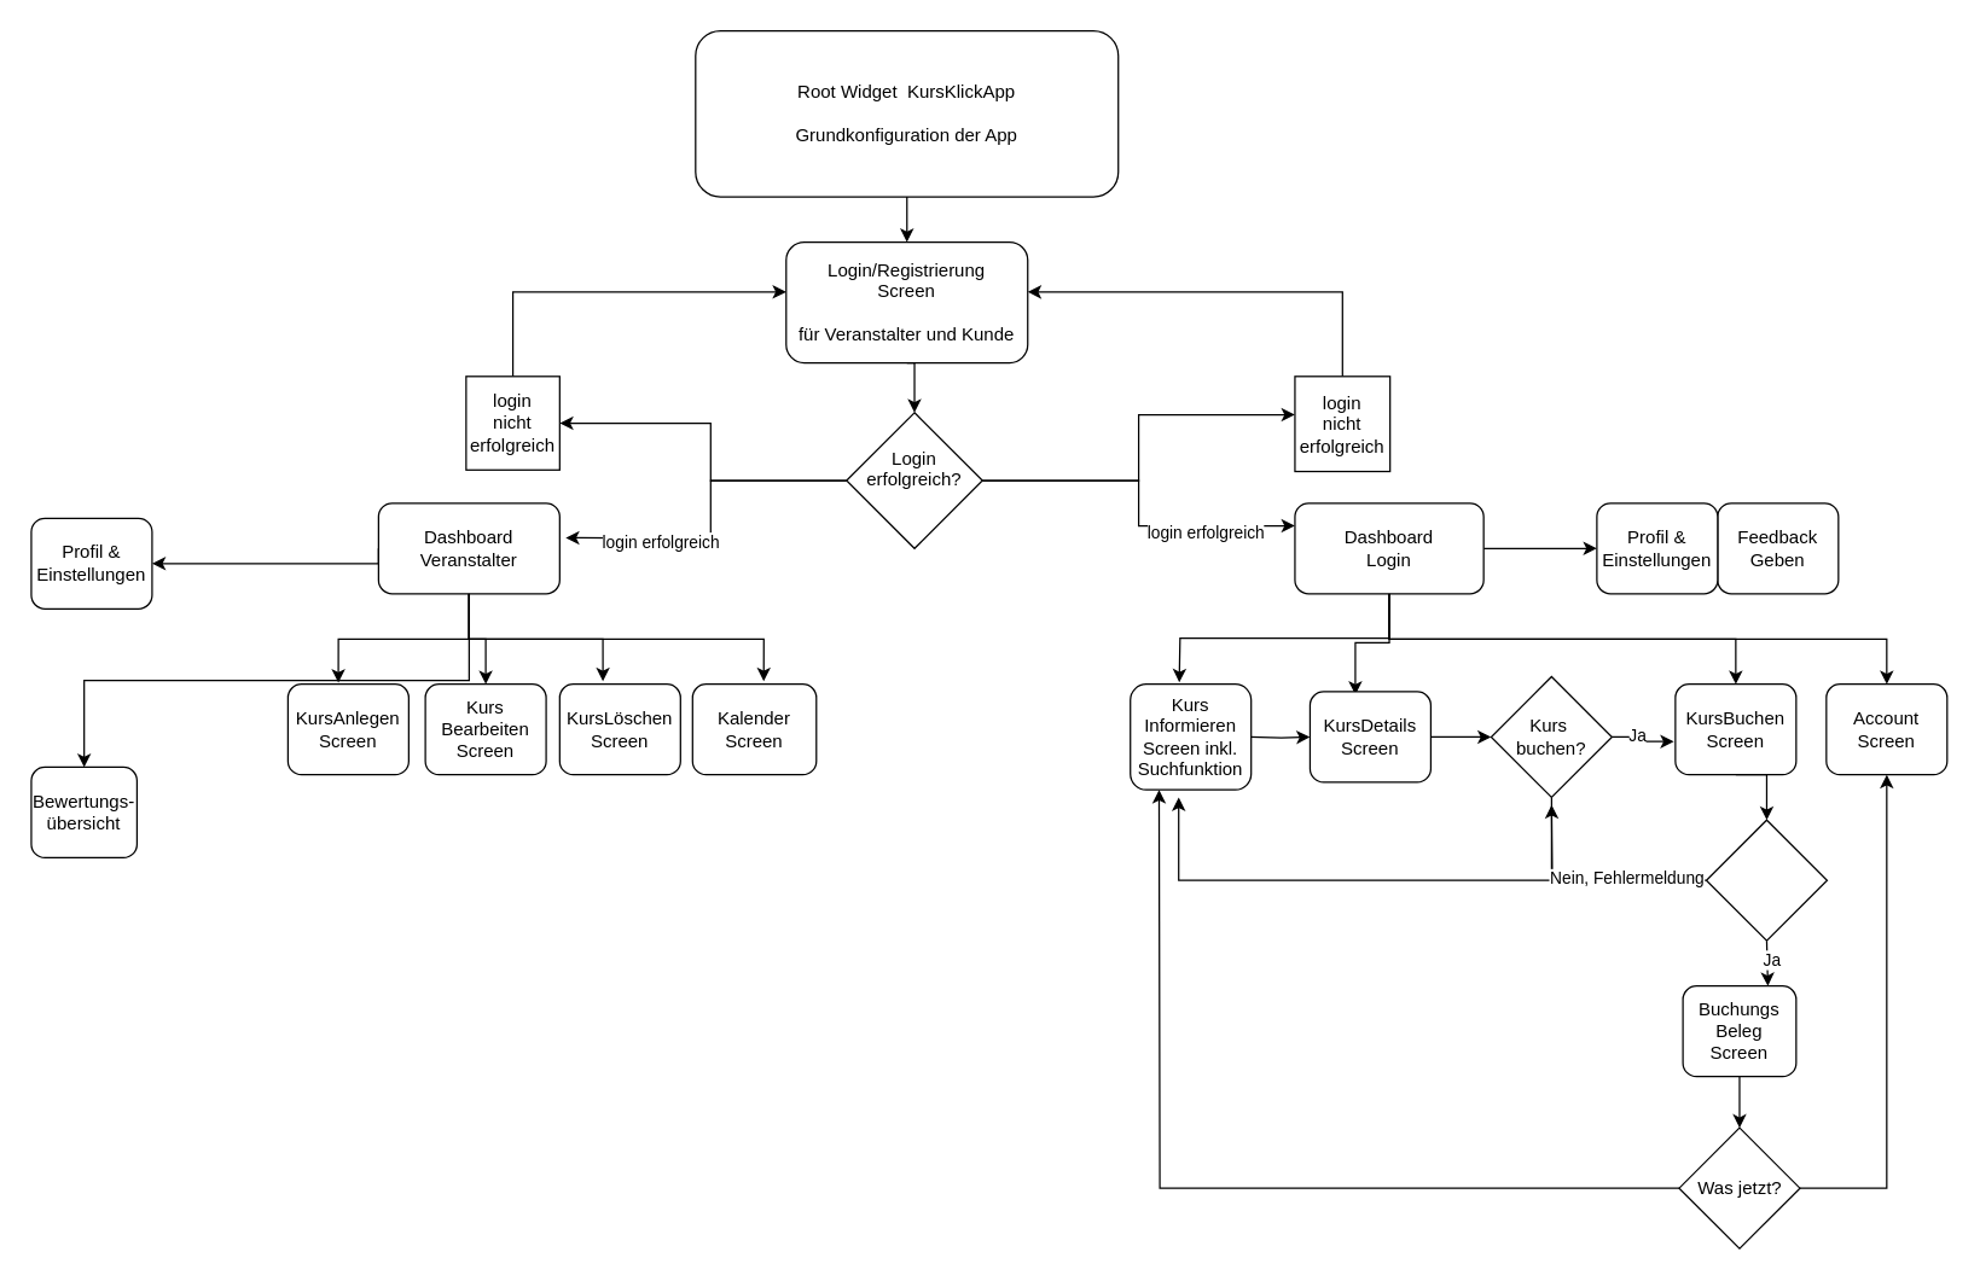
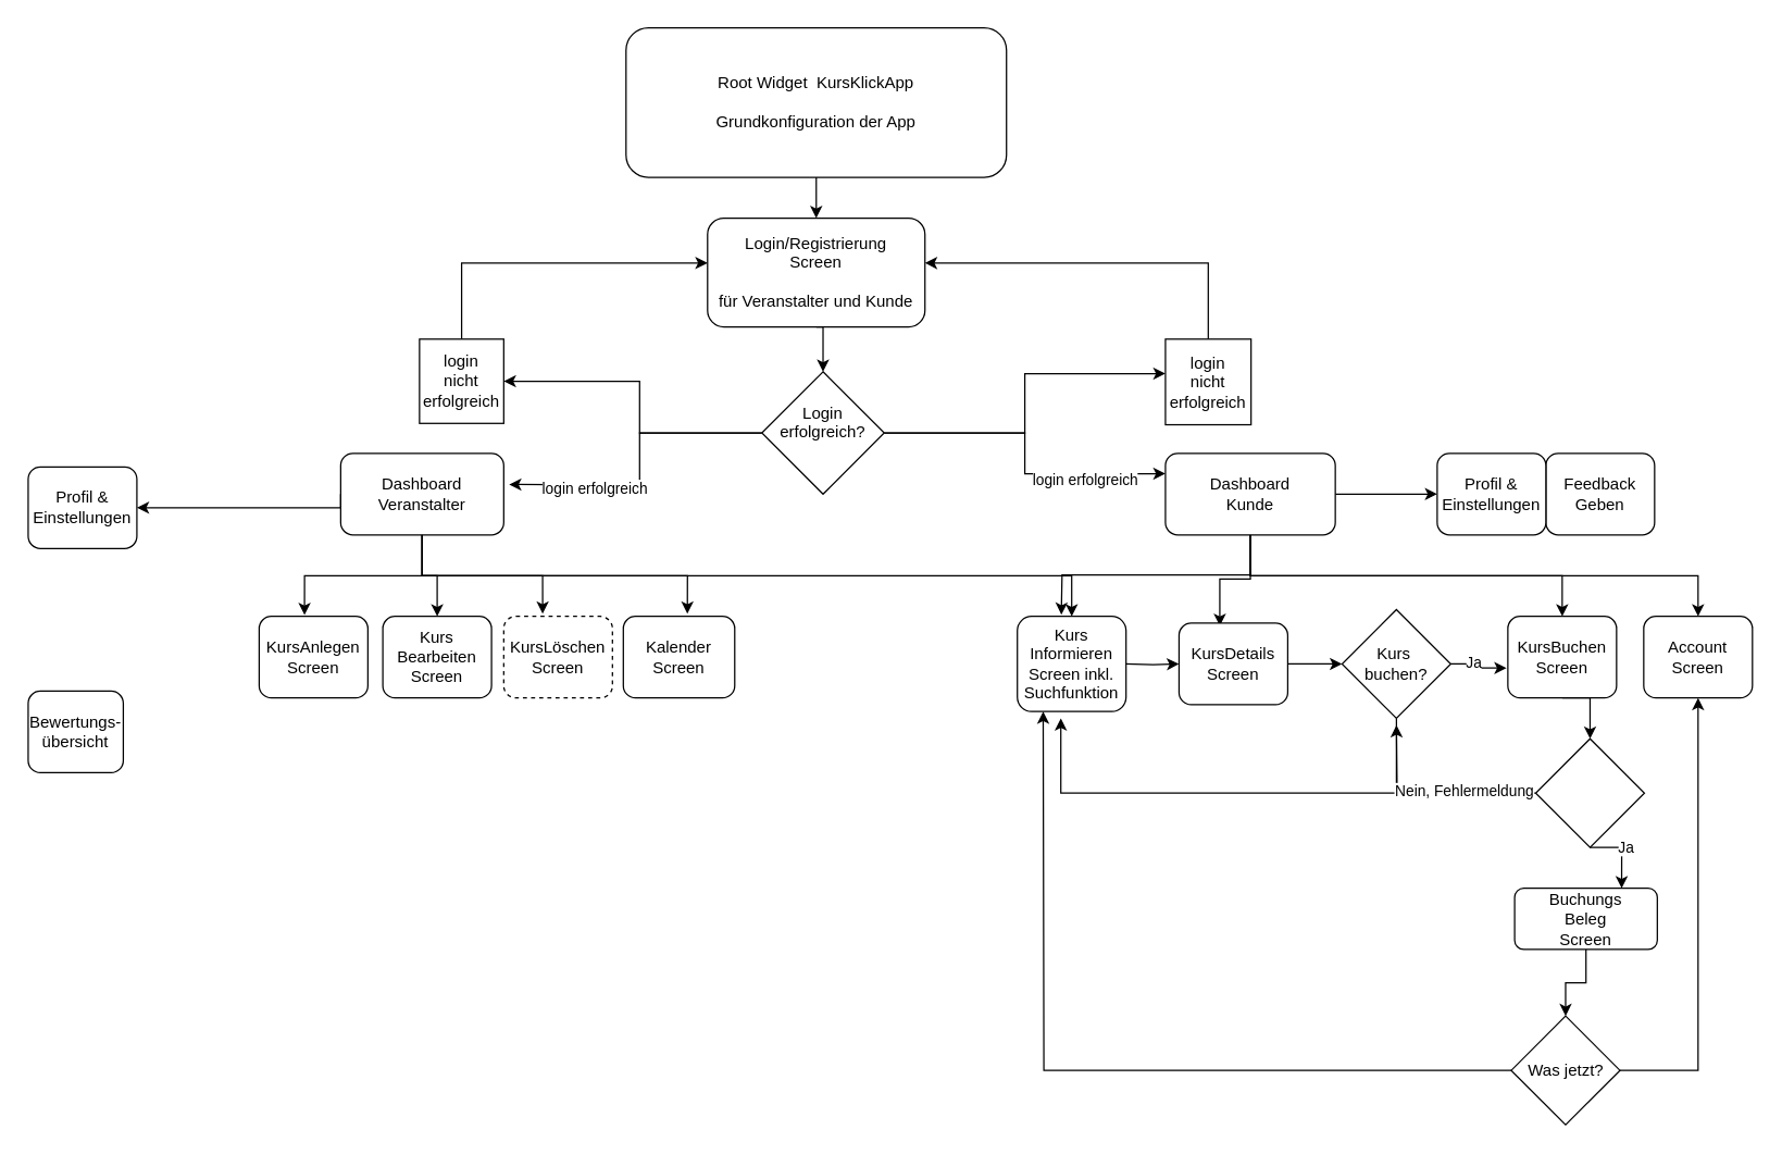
  <mxCell id="0" />
  <mxCell id="1" parent="0" />
  <mxCell id="2" style="edgeStyle=orthogonalEdgeStyle;rounded=0;orthogonalLoop=1;jettySize=auto;html=1;exitX=0.5;exitY=1;exitDx=0;exitDy=0;entryX=0.5;entryY=0;entryDx=0;entryDy=0;" parent="1" source="3" target="5" edge="1"><mxGeometry relative="1" as="geometry" /></mxCell>
  <mxCell id="3" value="Root Widget&amp;nbsp; KursKlickApp&lt;br&gt;&lt;br&gt;Grundkonfiguration der App" style="rounded=1;whiteSpace=wrap;html=1;" parent="1" vertex="1"><mxGeometry x="460" y="20" width="280" height="110" as="geometry" /></mxCell>
  <mxCell id="4" style="edgeStyle=orthogonalEdgeStyle;rounded=0;orthogonalLoop=1;jettySize=auto;html=1;exitX=0.5;exitY=1;exitDx=0;exitDy=0;entryX=0.5;entryY=0;entryDx=0;entryDy=0;" edge="1" parent="1" source="5" target="43"><mxGeometry relative="1" as="geometry" /></mxCell>
  <mxCell id="5" value="Login/Registrierung&lt;br&gt;Screen&lt;br&gt;&lt;br&gt;für Veranstalter und Kunde" style="rounded=1;whiteSpace=wrap;html=1;" parent="1" vertex="1"><mxGeometry x="520" y="160" width="160" height="80" as="geometry" /></mxCell>
  <mxCell id="6" style="edgeStyle=orthogonalEdgeStyle;rounded=0;orthogonalLoop=1;jettySize=auto;html=1;exitX=0.5;exitY=1;exitDx=0;exitDy=0;entryX=0.358;entryY=-0.033;entryDx=0;entryDy=0;entryPerimeter=0;" parent="1" source="12" target="21" edge="1"><mxGeometry relative="1" as="geometry" /></mxCell>
  <mxCell id="7" style="edgeStyle=orthogonalEdgeStyle;rounded=0;orthogonalLoop=1;jettySize=auto;html=1;exitX=0.5;exitY=1;exitDx=0;exitDy=0;entryX=0.5;entryY=0;entryDx=0;entryDy=0;" parent="1" source="12" target="20" edge="1"><mxGeometry relative="1" as="geometry" /></mxCell>
  <mxCell id="8" style="edgeStyle=orthogonalEdgeStyle;rounded=0;orthogonalLoop=1;jettySize=auto;html=1;exitX=0.5;exitY=1;exitDx=0;exitDy=0;entryX=0.417;entryY=-0.017;entryDx=0;entryDy=0;entryPerimeter=0;" parent="1" source="12" target="19" edge="1"><mxGeometry relative="1" as="geometry" /></mxCell>
  <mxCell id="9" style="edgeStyle=orthogonalEdgeStyle;rounded=0;orthogonalLoop=1;jettySize=auto;html=1;exitX=0.5;exitY=1;exitDx=0;exitDy=0;entryX=0.575;entryY=-0.033;entryDx=0;entryDy=0;entryPerimeter=0;" parent="1" source="12" target="22" edge="1"><mxGeometry relative="1" as="geometry" /></mxCell>
- <mxCell id="10" style="edgeStyle=orthogonalEdgeStyle;rounded=0;orthogonalLoop=1;jettySize=auto;html=1;exitX=0.5;exitY=1;exitDx=0;exitDy=0;entryX=0.5;entryY=0;entryDx=0;entryDy=0;" parent="1" source="12" target="33" edge="1"><mxGeometry relative="1" as="geometry" /></mxCell>
+ <mxCell id="10" style="edgeStyle=orthogonalEdgeStyle;rounded=0;orthogonalLoop=1;jettySize=auto;html=1;exitX=0.5;exitY=1;exitDx=0;exitDy=0;" parent="1" source="12" target="24" edge="1"><mxGeometry relative="1" as="geometry" /></mxCell>
  <mxCell id="11" style="edgeStyle=orthogonalEdgeStyle;rounded=0;orthogonalLoop=1;jettySize=auto;html=1;exitX=0;exitY=0.5;exitDx=0;exitDy=0;entryX=1;entryY=0.5;entryDx=0;entryDy=0;" parent="1" source="12" target="35" edge="1"><mxGeometry relative="1" as="geometry"><Array as="points"><mxPoint x="250" y="373" /></Array></mxGeometry></mxCell>
  <mxCell id="12" value="Dashboard&lt;br&gt;Veranstalter" style="rounded=1;whiteSpace=wrap;html=1;" parent="1" vertex="1"><mxGeometry x="250" y="333" width="120" height="60" as="geometry" /></mxCell>
  <mxCell id="13" style="edgeStyle=orthogonalEdgeStyle;rounded=0;orthogonalLoop=1;jettySize=auto;html=1;exitX=0.5;exitY=1;exitDx=0;exitDy=0;entryX=0.5;entryY=0;entryDx=0;entryDy=0;" parent="1" source="18" target="29" edge="1"><mxGeometry relative="1" as="geometry" /></mxCell>
  <mxCell id="14" style="edgeStyle=orthogonalEdgeStyle;rounded=0;orthogonalLoop=1;jettySize=auto;html=1;exitX=0.5;exitY=1;exitDx=0;exitDy=0;entryX=0.5;entryY=0;entryDx=0;entryDy=0;" parent="1" source="18" target="28" edge="1"><mxGeometry relative="1" as="geometry" /></mxCell>
  <mxCell id="15" style="edgeStyle=orthogonalEdgeStyle;rounded=0;orthogonalLoop=1;jettySize=auto;html=1;exitX=0.5;exitY=1;exitDx=0;exitDy=0;entryX=0.417;entryY=-0.017;entryDx=0;entryDy=0;entryPerimeter=0;" parent="1" source="18" edge="1"><mxGeometry relative="1" as="geometry"><mxPoint x="780.36" y="451.81" as="targetPoint" /></mxGeometry></mxCell>
  <mxCell id="16" style="edgeStyle=orthogonalEdgeStyle;rounded=0;orthogonalLoop=1;jettySize=auto;html=1;exitX=1;exitY=0.5;exitDx=0;exitDy=0;entryX=0;entryY=0.5;entryDx=0;entryDy=0;" parent="1" source="18" target="34" edge="1"><mxGeometry relative="1" as="geometry" /></mxCell>
  <mxCell id="17" style="edgeStyle=orthogonalEdgeStyle;rounded=0;orthogonalLoop=1;jettySize=auto;html=1;exitX=0.5;exitY=1;exitDx=0;exitDy=0;entryX=0.375;entryY=0.033;entryDx=0;entryDy=0;entryPerimeter=0;" edge="1" parent="1" source="18" target="26"><mxGeometry relative="1" as="geometry" /></mxCell>
- <mxCell id="18" value="Dashboard&lt;br&gt;Login" style="rounded=1;whiteSpace=wrap;html=1;" parent="1" vertex="1"><mxGeometry x="857" y="333" width="125" height="60" as="geometry" /></mxCell>
+ <mxCell id="18" value="Dashboard&lt;br&gt;Kunde" style="rounded=1;whiteSpace=wrap;html=1;" parent="1" vertex="1"><mxGeometry x="857" y="333" width="125" height="60" as="geometry" /></mxCell>
  <mxCell id="19" value="KursAnlegen&lt;br&gt;Screen" style="rounded=1;whiteSpace=wrap;html=1;" parent="1" vertex="1"><mxGeometry x="190" y="453" width="80" height="60" as="geometry" /></mxCell>
  <mxCell id="20" value="Kurs&lt;br&gt;Bearbeiten&lt;br&gt;Screen" style="rounded=1;whiteSpace=wrap;html=1;" parent="1" vertex="1"><mxGeometry x="281" y="453" width="80" height="60" as="geometry" /></mxCell>
- <mxCell id="21" value="KursLöschen&lt;br&gt;Screen" style="rounded=1;whiteSpace=wrap;html=1;" parent="1" vertex="1"><mxGeometry x="370" y="453" width="80" height="60" as="geometry" /></mxCell>
+ <mxCell id="21" value="KursLöschen&lt;br&gt;Screen" style="rounded=1;whiteSpace=wrap;html=1;dashed=1;" parent="1" vertex="1"><mxGeometry x="370" y="453" width="80" height="60" as="geometry" /></mxCell>
  <mxCell id="22" value="Kalender&lt;br&gt;Screen" style="rounded=1;whiteSpace=wrap;html=1;" parent="1" vertex="1"><mxGeometry x="458" y="453" width="82" height="60" as="geometry" /></mxCell>
  <mxCell id="23" style="edgeStyle=orthogonalEdgeStyle;rounded=0;orthogonalLoop=1;jettySize=auto;html=1;exitX=1;exitY=0.5;exitDx=0;exitDy=0;entryX=0;entryY=0.5;entryDx=0;entryDy=0;" edge="1" parent="1" target="26"><mxGeometry relative="1" as="geometry"><mxPoint x="827" y="488" as="sourcePoint" /></mxGeometry></mxCell>
  <mxCell id="24" value="Kurs&lt;br&gt;Informieren&lt;br&gt;Screen inkl. Suchfunktion" style="rounded=1;whiteSpace=wrap;html=1;" parent="1" vertex="1"><mxGeometry x="748" y="453" width="80" height="70" as="geometry" /></mxCell>
  <mxCell id="25" style="edgeStyle=orthogonalEdgeStyle;rounded=0;orthogonalLoop=1;jettySize=auto;html=1;exitX=1;exitY=0.5;exitDx=0;exitDy=0;entryX=0;entryY=0.5;entryDx=0;entryDy=0;" edge="1" parent="1" source="26" target="51"><mxGeometry relative="1" as="geometry" /></mxCell>
  <mxCell id="26" value="KursDetails&lt;br&gt;Screen" style="rounded=1;whiteSpace=wrap;html=1;" parent="1" vertex="1"><mxGeometry x="867" y="458" width="80" height="60" as="geometry" /></mxCell>
  <mxCell id="27" style="edgeStyle=orthogonalEdgeStyle;rounded=0;orthogonalLoop=1;jettySize=auto;html=1;exitX=0.5;exitY=1;exitDx=0;exitDy=0;entryX=0.5;entryY=0;entryDx=0;entryDy=0;" edge="1" parent="1" source="28" target="59"><mxGeometry relative="1" as="geometry" /></mxCell>
  <mxCell id="28" value="KursBuchen&lt;br&gt;Screen" style="rounded=1;whiteSpace=wrap;html=1;" parent="1" vertex="1"><mxGeometry x="1109" y="453" width="80" height="60" as="geometry" /></mxCell>
  <mxCell id="29" value="Account&lt;br&gt;Screen" style="rounded=1;whiteSpace=wrap;html=1;" parent="1" vertex="1"><mxGeometry x="1209" y="453" width="80" height="60" as="geometry" /></mxCell>
  <mxCell id="30" style="edgeStyle=orthogonalEdgeStyle;rounded=0;orthogonalLoop=1;jettySize=auto;html=1;exitX=0.5;exitY=1;exitDx=0;exitDy=0;entryX=0.5;entryY=0;entryDx=0;entryDy=0;" edge="1" parent="1" source="31" target="54"><mxGeometry relative="1" as="geometry" /></mxCell>
- <mxCell id="31" value="Buchungs&lt;br&gt;Beleg&lt;br&gt;Screen" style="rounded=1;whiteSpace=wrap;html=1;" parent="1" vertex="1"><mxGeometry x="1114" y="653" width="75" height="60" as="geometry" /></mxCell>
+ <mxCell id="31" value="Buchungs&lt;br&gt;Beleg&lt;br&gt;Screen" style="rounded=1;whiteSpace=wrap;html=1;" parent="1" vertex="1"><mxGeometry x="1114" y="653" width="105" height="45" as="geometry" /></mxCell>
  <mxCell id="32" value="Feedback&lt;br&gt;Geben" style="rounded=1;whiteSpace=wrap;html=1;" parent="1" vertex="1"><mxGeometry x="1137" y="333" width="80" height="60" as="geometry" /></mxCell>
  <mxCell id="33" value="Bewertungs-&lt;br&gt;übersicht" style="rounded=1;whiteSpace=wrap;html=1;" parent="1" vertex="1"><mxGeometry x="20" y="508" width="70" height="60" as="geometry" /></mxCell>
  <mxCell id="34" value="Profil &amp;amp;&lt;br&gt;Einstellungen" style="rounded=1;whiteSpace=wrap;html=1;" parent="1" vertex="1"><mxGeometry x="1057" y="333" width="80" height="60" as="geometry" /></mxCell>
  <mxCell id="35" value="Profil &amp;amp;&lt;br&gt;Einstellungen" style="rounded=1;whiteSpace=wrap;html=1;" parent="1" vertex="1"><mxGeometry y="343" width="80" height="60" as="geometry" x="20" /></mxCell>
  <mxCell id="36" style="edgeStyle=orthogonalEdgeStyle;rounded=0;orthogonalLoop=1;jettySize=auto;html=1;entryX=0.5;entryY=0;entryDx=0;entryDy=0;" edge="1" parent="1"><mxGeometry relative="1" as="geometry"><mxPoint x="508" y="283" as="sourcePoint" /><mxPoint x="508" y="283" as="targetPoint" /></mxGeometry></mxCell>
  <mxCell id="37" style="edgeStyle=orthogonalEdgeStyle;rounded=0;orthogonalLoop=1;jettySize=auto;html=1;exitX=1;exitY=0.5;exitDx=0;exitDy=0;entryX=0;entryY=0.25;entryDx=0;entryDy=0;" edge="1" parent="1" source="43" target="18"><mxGeometry relative="1" as="geometry" /></mxCell>
  <mxCell id="38" value="login erfolgreich" style="edgeLabel;html=1;align=center;verticalAlign=middle;resizable=0;points=[];" vertex="1" connectable="0" parent="37"><mxGeometry x="0.491" y="-4" relative="1" as="geometry"><mxPoint as="offset" /></mxGeometry></mxCell>
  <mxCell id="39" style="edgeStyle=orthogonalEdgeStyle;rounded=0;orthogonalLoop=1;jettySize=auto;html=1;exitX=0;exitY=0.5;exitDx=0;exitDy=0;entryX=1.033;entryY=0.383;entryDx=0;entryDy=0;entryPerimeter=0;" edge="1" parent="1" source="43" target="12"><mxGeometry relative="1" as="geometry"><Array as="points"><mxPoint x="470" y="318" /><mxPoint x="470" y="356" /></Array></mxGeometry></mxCell>
  <mxCell id="40" value="login erfolgreich" style="edgeLabel;html=1;align=center;verticalAlign=middle;resizable=0;points=[];" vertex="1" connectable="0" parent="39"><mxGeometry x="0.433" y="3" relative="1" as="geometry"><mxPoint as="offset" /></mxGeometry></mxCell>
  <mxCell id="41" style="edgeStyle=orthogonalEdgeStyle;rounded=0;orthogonalLoop=1;jettySize=auto;html=1;exitX=0;exitY=0.5;exitDx=0;exitDy=0;entryX=1;entryY=0.5;entryDx=0;entryDy=0;" edge="1" parent="1" source="43" target="47"><mxGeometry relative="1" as="geometry"><Array as="points"><mxPoint x="470" y="318" /><mxPoint x="470" y="280" /></Array></mxGeometry></mxCell>
  <mxCell id="42" style="edgeStyle=orthogonalEdgeStyle;rounded=0;orthogonalLoop=1;jettySize=auto;html=1;exitX=1;exitY=0.5;exitDx=0;exitDy=0;entryX=0;entryY=0.403;entryDx=0;entryDy=0;entryPerimeter=0;" edge="1" parent="1" source="43" target="45"><mxGeometry relative="1" as="geometry" /></mxCell>
  <mxCell id="43" value="&#10;Login erfolgreich?&#10;&#10;" style="rhombus;whiteSpace=wrap;html=1;" vertex="1" parent="1"><mxGeometry x="560" y="273" width="90" height="90" as="geometry" /></mxCell>
  <mxCell id="44" style="edgeStyle=orthogonalEdgeStyle;rounded=0;orthogonalLoop=1;jettySize=auto;html=1;exitX=0.5;exitY=0;exitDx=0;exitDy=0;entryX=1;entryY=0.413;entryDx=0;entryDy=0;entryPerimeter=0;" edge="1" parent="1" source="45" target="5"><mxGeometry relative="1" as="geometry" /></mxCell>
  <mxCell id="45" value="&lt;div&gt;login&lt;/div&gt;&lt;div&gt;nicht&lt;/div&gt;&lt;div&gt;erfolgreich&lt;br&gt;&lt;/div&gt;" style="whiteSpace=wrap;html=1;aspect=fixed;" vertex="1" parent="1"><mxGeometry x="857" y="249" width="63" height="63" as="geometry" /></mxCell>
  <mxCell id="46" style="edgeStyle=orthogonalEdgeStyle;rounded=0;orthogonalLoop=1;jettySize=auto;html=1;exitX=0.5;exitY=0;exitDx=0;exitDy=0;" edge="1" parent="1" source="47"><mxGeometry relative="1" as="geometry"><mxPoint x="520" y="193" as="targetPoint" /><Array as="points"><mxPoint x="339" y="193" /></Array></mxGeometry></mxCell>
  <mxCell id="47" value="&lt;div&gt;login&lt;/div&gt;&lt;div&gt;nicht&lt;/div&gt;&lt;div&gt;erfolgreich&lt;br&gt;&lt;/div&gt;" style="whiteSpace=wrap;html=1;aspect=fixed;" vertex="1" parent="1"><mxGeometry x="308" y="249" width="62" height="62" as="geometry" /></mxCell>
  <mxCell id="48" style="edgeStyle=orthogonalEdgeStyle;rounded=0;orthogonalLoop=1;jettySize=auto;html=1;exitX=1;exitY=0.5;exitDx=0;exitDy=0;entryX=-0.012;entryY=0.633;entryDx=0;entryDy=0;entryPerimeter=0;" edge="1" parent="1" source="51" target="28"><mxGeometry relative="1" as="geometry" /></mxCell>
  <mxCell id="49" value="&lt;div&gt;Ja&lt;/div&gt;" style="edgeLabel;html=1;align=center;verticalAlign=middle;resizable=0;points=[];" vertex="1" connectable="0" parent="48"><mxGeometry x="-0.273" y="2" relative="1" as="geometry"><mxPoint as="offset" /></mxGeometry></mxCell>
  <mxCell id="50" style="edgeStyle=orthogonalEdgeStyle;rounded=0;orthogonalLoop=1;jettySize=auto;html=1;exitX=0.5;exitY=1;exitDx=0;exitDy=0;" edge="1" parent="1" source="51"><mxGeometry relative="1" as="geometry"><mxPoint x="780" y="528" as="targetPoint" /><Array as="points"><mxPoint x="1027" y="583" /><mxPoint x="780" y="583" /></Array></mxGeometry></mxCell>
  <mxCell id="51" value="&lt;div&gt;Kurs&amp;nbsp;&lt;/div&gt;&lt;div&gt;buchen?&lt;/div&gt;" style="rhombus;whiteSpace=wrap;html=1;" vertex="1" parent="1"><mxGeometry x="987" y="448" width="80" height="80" as="geometry" /></mxCell>
  <mxCell id="52" style="edgeStyle=orthogonalEdgeStyle;rounded=0;orthogonalLoop=1;jettySize=auto;html=1;exitX=0;exitY=0.5;exitDx=0;exitDy=0;entryX=0.25;entryY=1;entryDx=0;entryDy=0;" edge="1" parent="1" source="54"><mxGeometry relative="1" as="geometry"><mxPoint x="767" y="523" as="targetPoint" /></mxGeometry></mxCell>
  <mxCell id="53" style="edgeStyle=orthogonalEdgeStyle;rounded=0;orthogonalLoop=1;jettySize=auto;html=1;exitX=1;exitY=0.5;exitDx=0;exitDy=0;entryX=0.5;entryY=1;entryDx=0;entryDy=0;" edge="1" parent="1" source="54" target="29"><mxGeometry relative="1" as="geometry" /></mxCell>
  <mxCell id="54" value="Was jetzt?" style="rhombus;whiteSpace=wrap;html=1;" vertex="1" parent="1"><mxGeometry x="1111.5" y="747" width="80" height="80" as="geometry" /></mxCell>
  <mxCell id="55" style="edgeStyle=orthogonalEdgeStyle;rounded=0;orthogonalLoop=1;jettySize=auto;html=1;exitX=0;exitY=0.5;exitDx=0;exitDy=0;" edge="1" parent="1" source="59"><mxGeometry relative="1" as="geometry"><mxPoint x="1027" y="533" as="targetPoint" /></mxGeometry></mxCell>
  <mxCell id="56" value="Nein, Fehlermeldung" style="edgeLabel;html=1;align=center;verticalAlign=middle;resizable=0;points=[];" vertex="1" connectable="0" parent="55"><mxGeometry x="-0.306" y="-2" relative="1" as="geometry"><mxPoint as="offset" /></mxGeometry></mxCell>
  <mxCell id="57" style="edgeStyle=orthogonalEdgeStyle;rounded=0;orthogonalLoop=1;jettySize=auto;html=1;exitX=0.5;exitY=1;exitDx=0;exitDy=0;entryX=0.75;entryY=0;entryDx=0;entryDy=0;" edge="1" parent="1" source="59" target="31"><mxGeometry relative="1" as="geometry" /></mxCell>
  <mxCell id="58" value="Ja" style="edgeLabel;html=1;align=center;verticalAlign=middle;resizable=0;points=[];" vertex="1" connectable="0" parent="57"><mxGeometry x="-0.128" y="3" relative="1" as="geometry"><mxPoint as="offset" /></mxGeometry></mxCell>
  <mxCell id="59" value="" style="rhombus;whiteSpace=wrap;html=1;" vertex="1" parent="1"><mxGeometry x="1129.5" y="543" width="80" height="80" as="geometry" /></mxCell>
